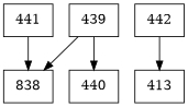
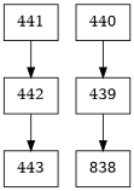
  digraph {
    concentrate=true
    rankdir=UD
    node [shape=record]
    n1 [label=441]
    n2 [label=442]
    n3 [label=439]
    n4 [label=838]
    n5 [label=440]
-   n6 [label=413]
-   n1 -> n4
+   n6 [label=443]
+   n1 -> n2
    n2 -> n6
    n3 -> n4
-   n3 -> n5
+   n5 -> n3
  }
